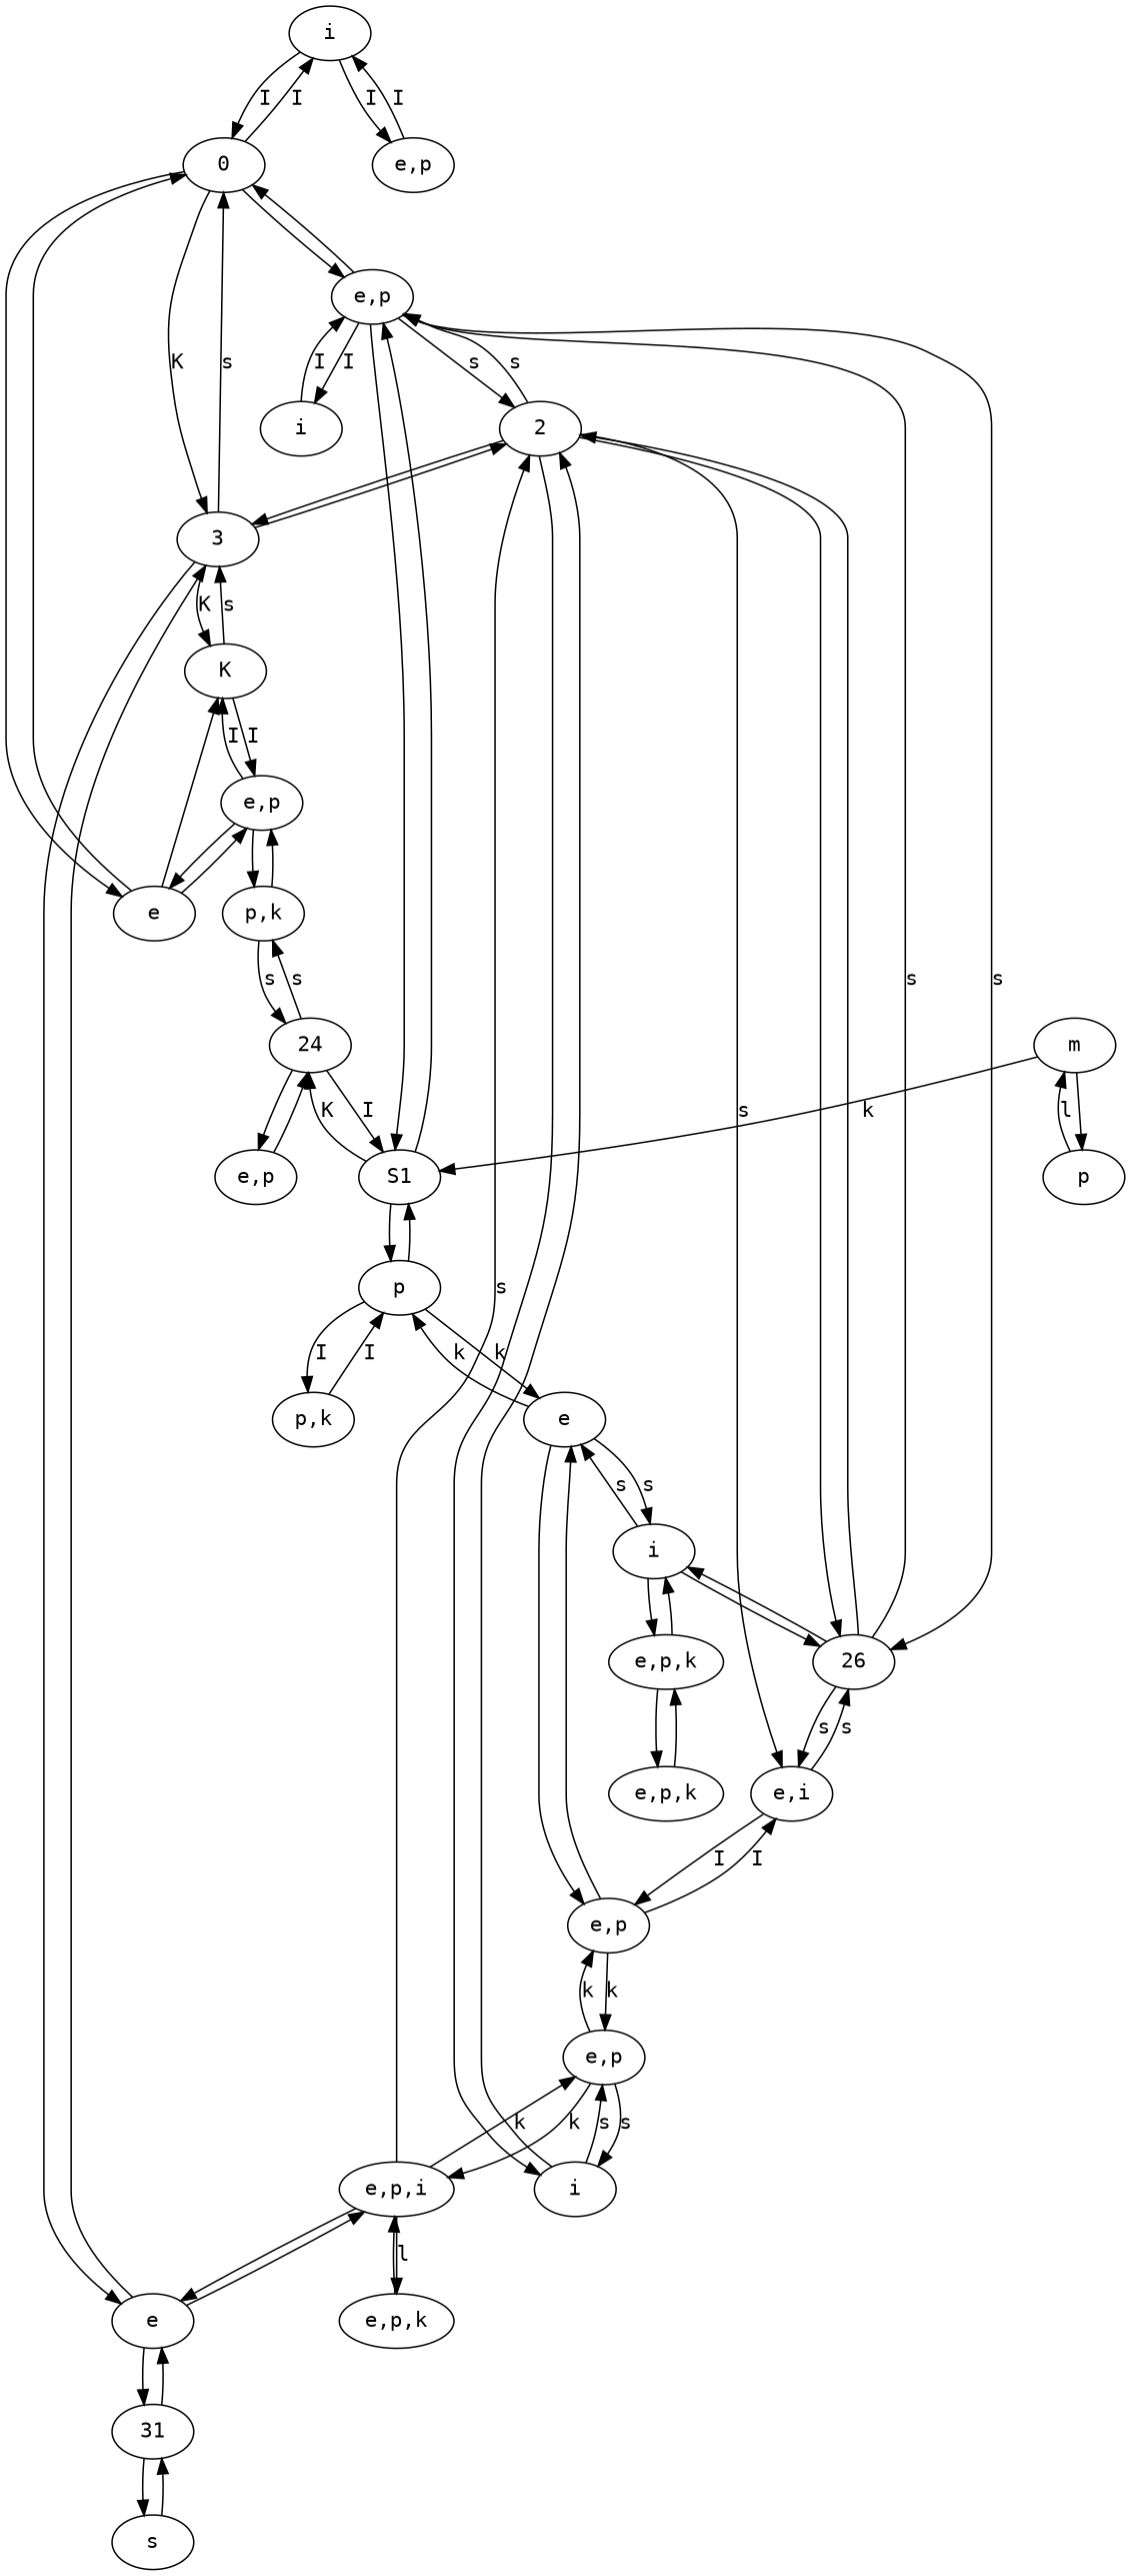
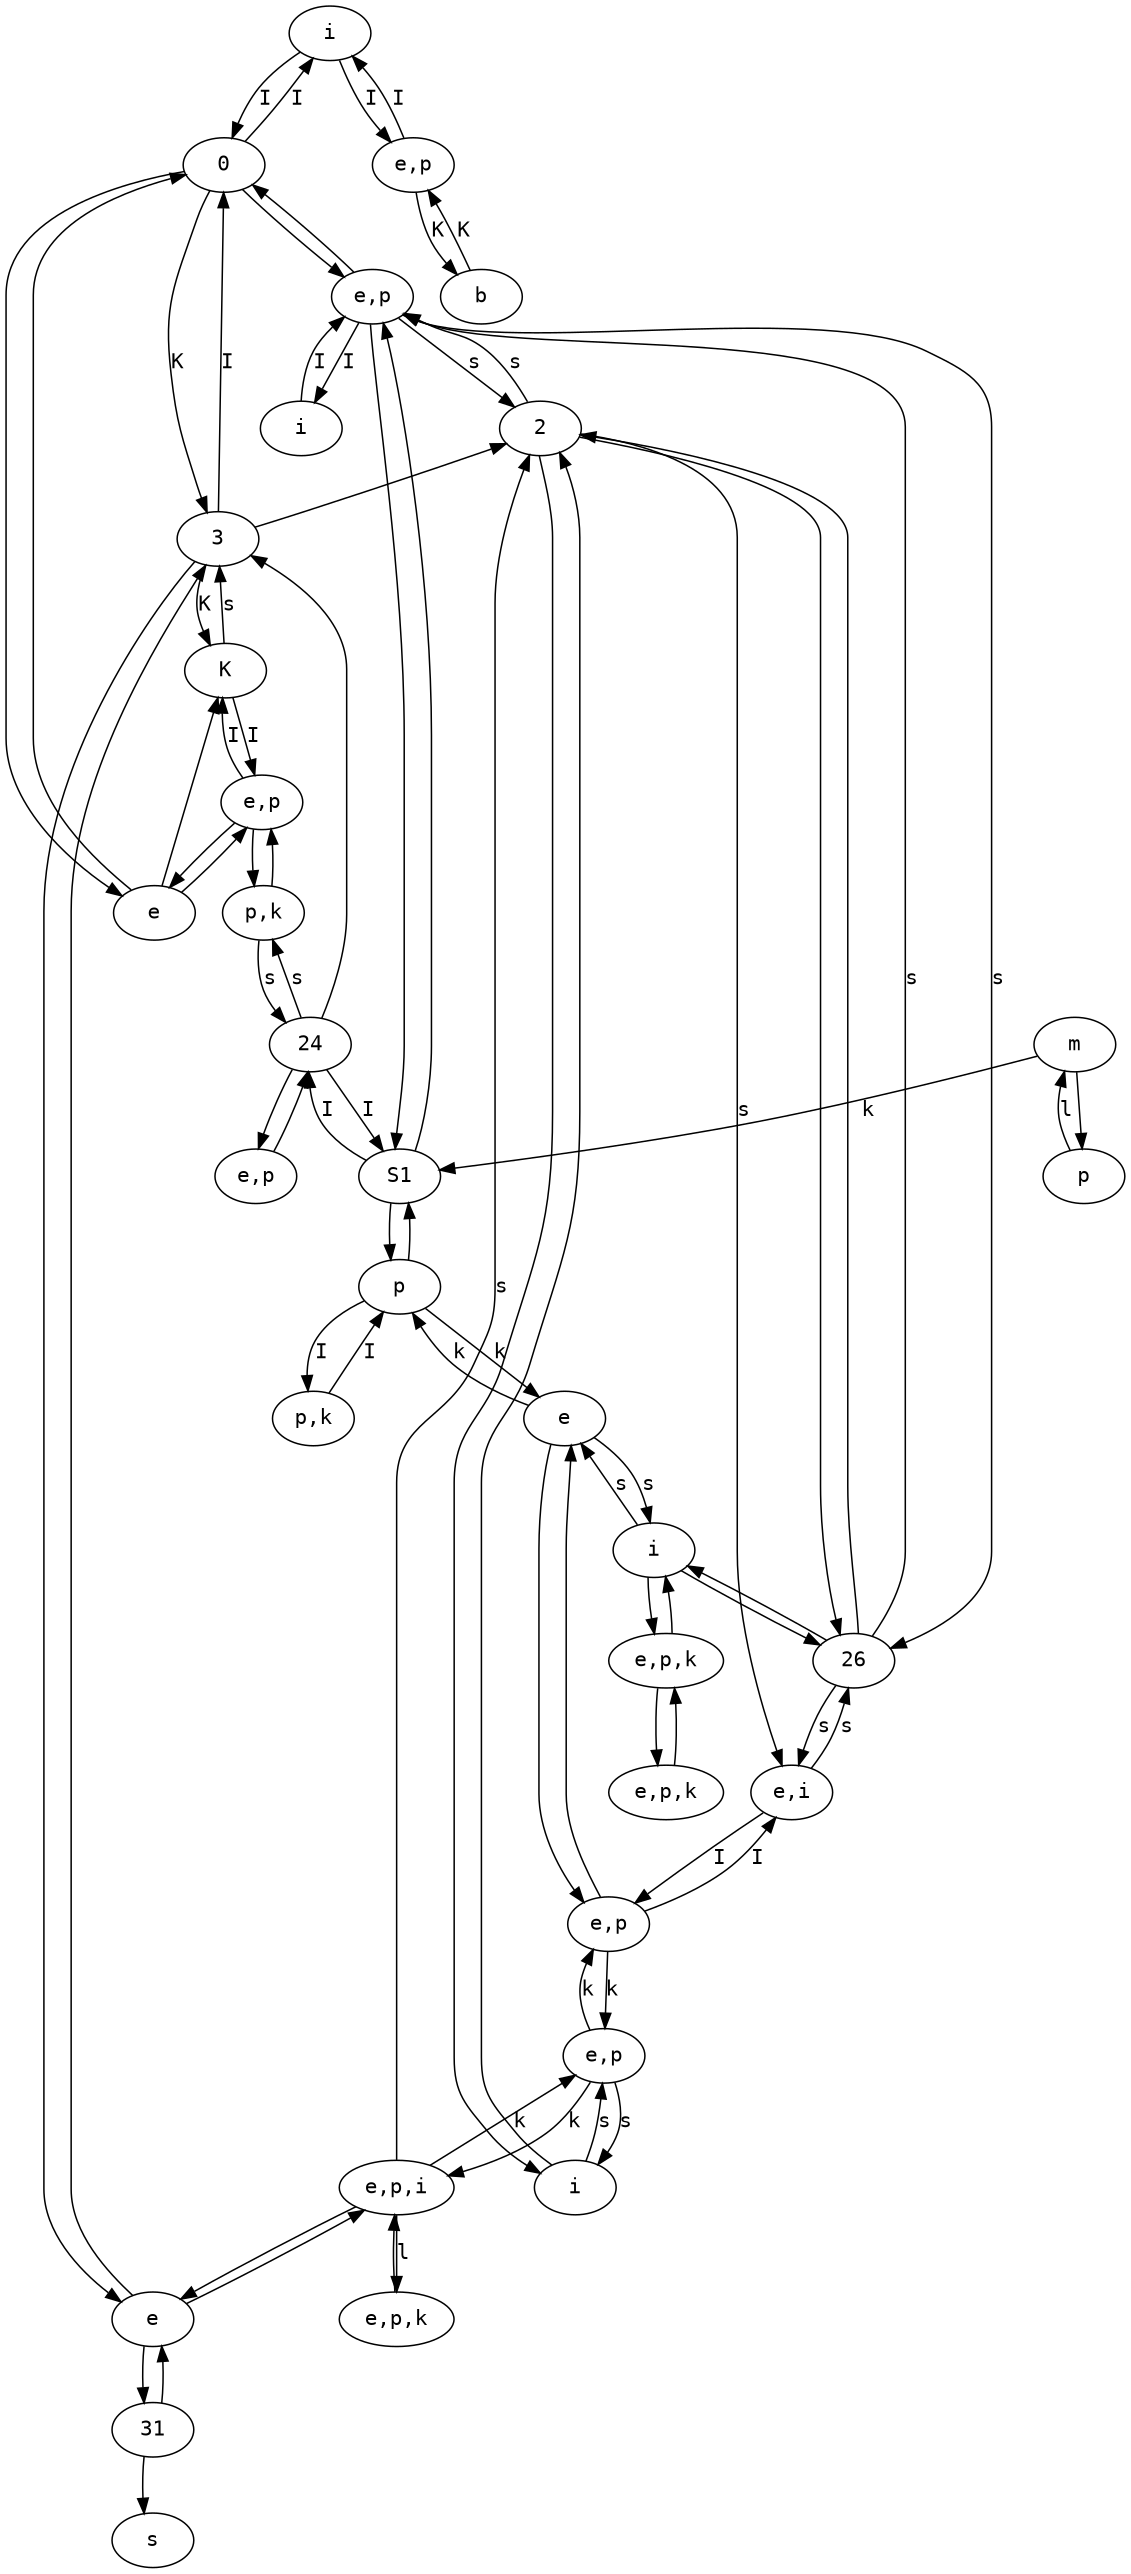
  digraph {
    fontname="DejaVu Sans Mono"
    node [fontname="DejaVu Sans Mono"]
    edge [fontname="DejaVu Sans Mono"]
    n1 [label=i]
    0
    n3 [label="e,p"]
    3
    n5 [label=e]
    n6 [label="e,p"]
    2
    n8 [label=e]
    n9 [label=K]
    n10 [label="e,p"]
    26
    n12 [label=S1]
    n13 [label=i]
+   n14 [label=b]
    n15 [label=i]
    n16 [label="e,i"]
    n17 [label="e,p"]
    n18 [label="e,p,i"]
    n19 [label="e,p,k"]
    n20 [label=i]
    n21 [label=31]
    n22 [label="p,k"]
    24
    n24 [label=m]
    n25 [label=p]
    n26 [label=p]
    n27 [label="p,k"]
    n28 [label=e]
    n29 [label="e,p"]
    n30 [label="e,p,k"]
    n31 [label="e,p,k"]
    n32 [label=s]
    n33 [label="e,p"]
    n1 -> 0 [label=I]
    n1 -> n3 [label=I]
    0 -> n1 [label=I]
    0 -> 3 [label=K]
    0 -> n5
    0 -> n6
    n3 -> n1 [label=I]
-   3 -> 0 [label=s]
+   n3 -> n14 [label=K]
+   3 -> 0 [label=I]
    3 -> 2
    3 -> n8
    3 -> n9 [label=K]
    n5 -> 0
    n5 -> n9
    n5 -> n10
    n6 -> 0
    n6 -> 2 [label=s]
    n6 -> 26 [label=s]
    n6 -> n12
    n6 -> n13 [label=I]
-   2 -> 3
+   24 -> 3
    2 -> n6 [label=s]
    2 -> 26
    2 -> n15
    2 -> n16 [label=s]
    n8 -> 3
    n8 -> n18
    n8 -> n21
    n9 -> 3 [label=s]
    n9 -> n10 [label=I]
    n10 -> n5
    n10 -> n9 [label=I]
    n10 -> n22
    26 -> n6 [label=s]
    26 -> 2
    26 -> n16 [label=s]
    26 -> n20
    n12 -> n6
-   n12 -> 24 [label=K]
+   n12 -> 24 [label=I]
    n12 -> n26
    n13 -> n6 [label=I]
+   n14 -> n3 [label=K]
    n15 -> 2
    n15 -> n17 [label=s]
    n16 -> 26 [label=s]
    n16 -> n29 [label=I]
    n17 -> n15 [label=s]
    n17 -> n18 [label=k]
    n17 -> n29 [label=k]
    n18 -> 2 [label=s]
    n18 -> n8
    n18 -> n17 [label=k]
    n18 -> n19 [label=l]
    n19 -> n18
    n20 -> 26
    n20 -> n28 [label=s]
    n20 -> n30
    n21 -> n8
    n21 -> n32
    n22 -> n10
    n22 -> 24 [label=s]
    24 -> n12 [label=I]
    24 -> n22 [label=s]
    24 -> n33
    n24 -> n12 [label=k]
    n24 -> n25
    n25 -> n24 [label=l]
    n26 -> n12
    n26 -> n27 [label=I]
    n26 -> n28 [label=k]
    n27 -> n26 [label=I]
    n28 -> n20 [label=s]
    n28 -> n26 [label=k]
    n28 -> n29
    n29 -> n16 [label=I]
    n29 -> n17 [label=k]
    n29 -> n28
    n30 -> n20
    n30 -> n31
    n31 -> n30
-   n32 -> n21
    n33 -> 24
  }
